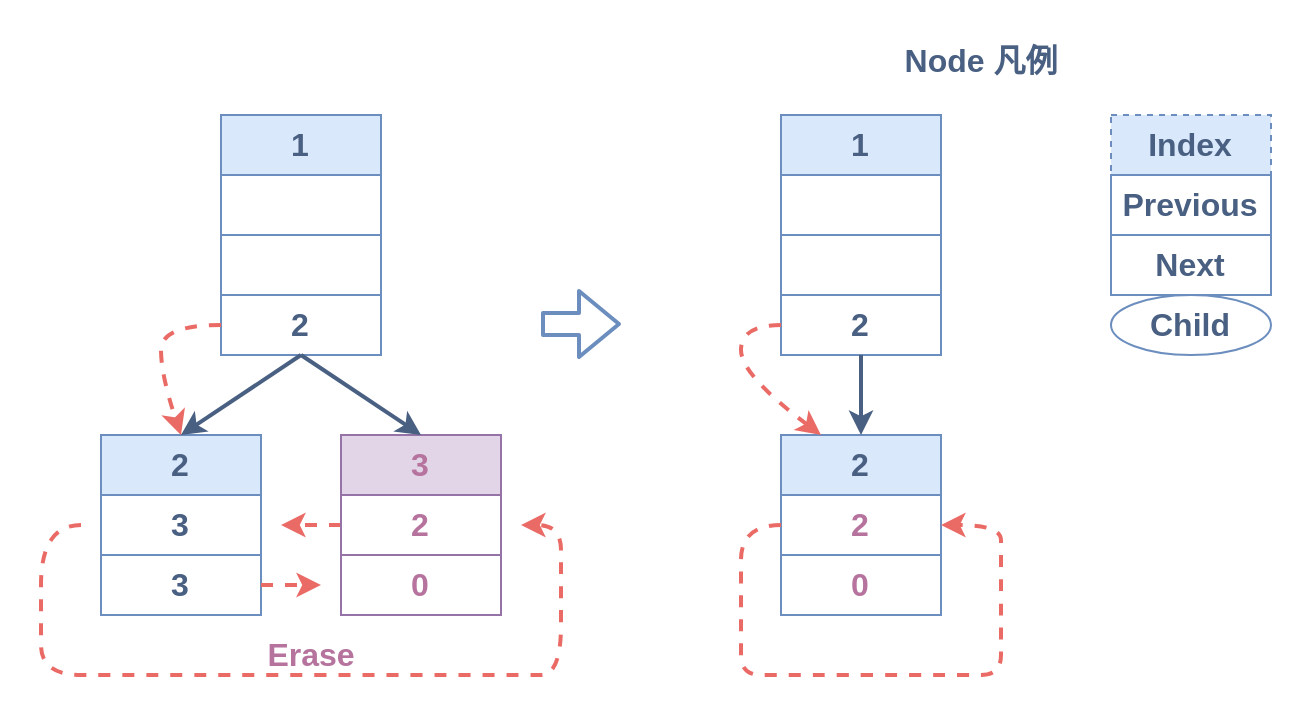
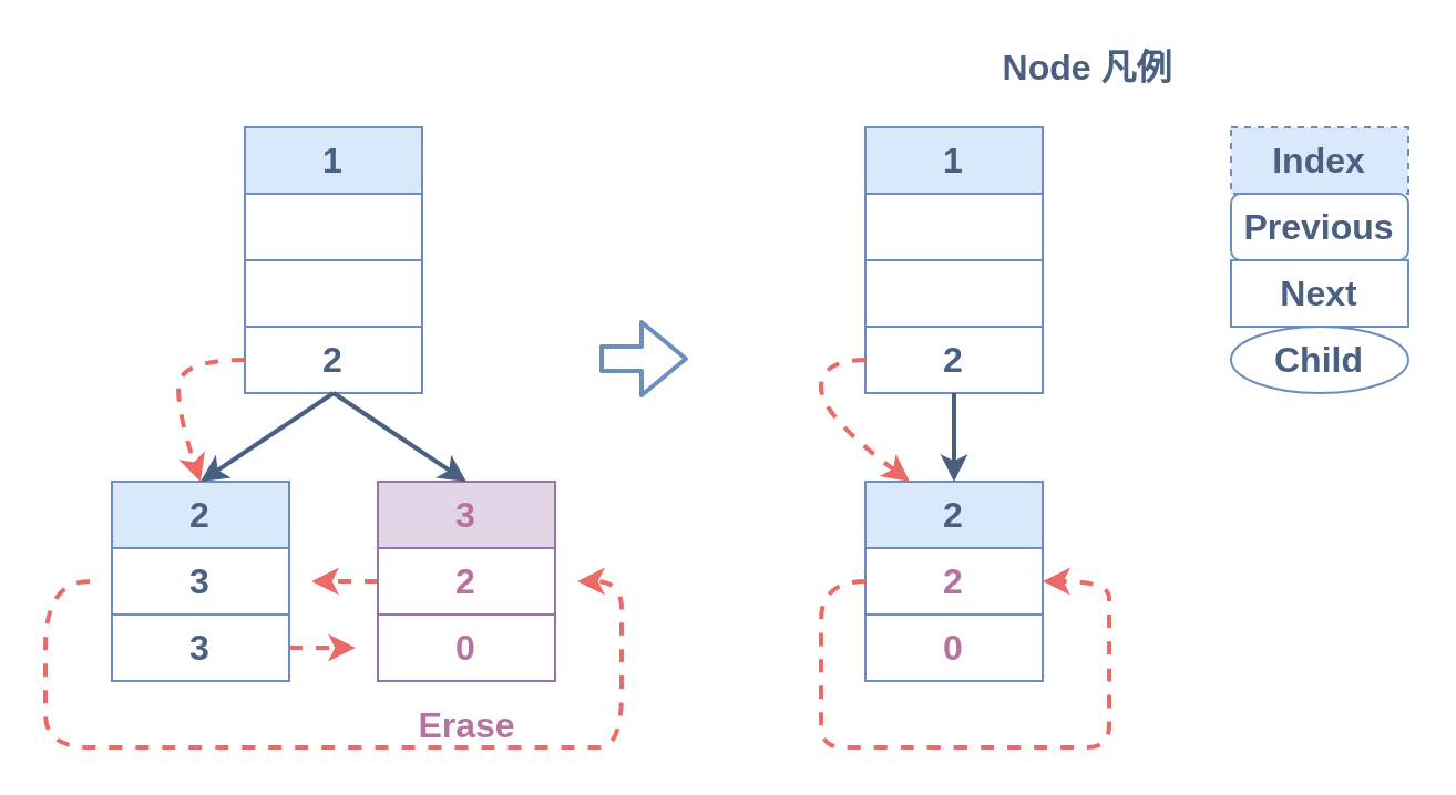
  <mxCell id="0" />
  <mxCell id="1" parent="0" />
  <mxCell id="2" value="&lt;b&gt;&lt;font style=&quot;font-size: 16px&quot; color=&quot;#496082&quot;&gt;2&lt;/font&gt;&lt;/b&gt;" style="rounded=0;whiteSpace=wrap;html=1;fillColor=#dae8fc;strokeColor=#6c8ebf;" parent="1" vertex="1"><mxGeometry x="390" y="217" width="80" height="30" as="geometry" /></mxCell>
  <mxCell id="3" value="&lt;b&gt;&lt;font style=&quot;font-size: 16px&quot; color=&quot;#b5739d&quot;&gt;2&lt;/font&gt;&lt;/b&gt;" style="rounded=0;whiteSpace=wrap;html=1;fillColor=none;strokeColor=#6c8ebf;" parent="1" vertex="1"><mxGeometry x="390" y="247" width="80" height="30" as="geometry" /></mxCell>
  <mxCell id="4" value="&lt;font size=&quot;1&quot; color=&quot;#b5739d&quot;&gt;&lt;b style=&quot;font-size: 16px&quot;&gt;0&lt;/b&gt;&lt;/font&gt;" style="rounded=0;whiteSpace=wrap;html=1;fillColor=none;strokeColor=#6c8ebf;" parent="1" vertex="1"><mxGeometry x="390" y="277" width="80" height="30" as="geometry" /></mxCell>
  <mxCell id="5" value="&lt;b&gt;&lt;font style=&quot;font-size: 16px&quot; color=&quot;#496082&quot;&gt;Index&lt;/font&gt;&lt;/b&gt;" style="rounded=0;whiteSpace=wrap;html=1;fillColor=#dae8fc;strokeColor=#6c8ebf;dashed=1;" parent="1" vertex="1"><mxGeometry x="555" y="57" width="80" height="30" as="geometry" /></mxCell>
- <mxCell id="6" value="&lt;b&gt;&lt;font style=&quot;font-size: 16px&quot; color=&quot;#496082&quot;&gt;Previous&lt;/font&gt;&lt;/b&gt;" style="rounded=0;whiteSpace=wrap;html=1;fillColor=none;strokeColor=#6c8ebf;" parent="1" vertex="1"><mxGeometry x="555" y="87" width="80" height="30" as="geometry" /></mxCell>
+ <mxCell id="6" value="&lt;b&gt;&lt;font style=&quot;font-size: 16px&quot; color=&quot;#496082&quot;&gt;Previous&lt;/font&gt;&lt;/b&gt;" style="whiteSpace=wrap;html=1;fillColor=none;strokeColor=#6c8ebf;rounded=1;" parent="1" vertex="1"><mxGeometry x="555" y="87" width="80" height="30" as="geometry" /></mxCell>
  <mxCell id="7" value="&lt;font color=&quot;#496082&quot; size=&quot;1&quot;&gt;&lt;b style=&quot;font-size: 16px&quot;&gt;Next&lt;/b&gt;&lt;/font&gt;" style="rounded=0;whiteSpace=wrap;html=1;fillColor=none;strokeColor=#6c8ebf;" parent="1" vertex="1"><mxGeometry x="555" y="117" width="80" height="30" as="geometry" /></mxCell>
  <mxCell id="8" value="&lt;b&gt;&lt;font color=&quot;#496082&quot; style=&quot;font-size: 16px&quot;&gt;Node 凡例&lt;/font&gt;&lt;/b&gt;" style="text;html=1;align=center;verticalAlign=middle;resizable=0;points=[];autosize=1;" parent="1" vertex="1"><mxGeometry x="445" y="20" width="90" height="20" as="geometry" /></mxCell>
  <mxCell id="9" value="&lt;b&gt;&lt;font style=&quot;font-size: 16px&quot; color=&quot;#496082&quot;&gt;1&lt;/font&gt;&lt;/b&gt;" style="rounded=0;whiteSpace=wrap;html=1;fillColor=#dae8fc;strokeColor=#6c8ebf;" parent="1" vertex="1"><mxGeometry x="390" y="57" width="80" height="30" as="geometry" /></mxCell>
  <mxCell id="10" value="" style="rounded=0;whiteSpace=wrap;html=1;fillColor=none;strokeColor=#6c8ebf;" parent="1" vertex="1"><mxGeometry x="390" y="87" width="80" height="30" as="geometry" /></mxCell>
  <mxCell id="11" value="&lt;font color=&quot;#496082&quot; size=&quot;1&quot;&gt;&lt;b style=&quot;font-size: 16px&quot;&gt;2&lt;/b&gt;&lt;/font&gt;" style="rounded=0;whiteSpace=wrap;html=1;fillColor=none;strokeColor=#6c8ebf;" parent="1" vertex="1"><mxGeometry x="390" y="147" width="80" height="30" as="geometry" /></mxCell>
  <mxCell id="12" value="" style="endArrow=classic;html=1;exitX=0.5;exitY=1;exitDx=0;exitDy=0;entryX=0.5;entryY=0;entryDx=0;entryDy=0;strokeColor=#496082;strokeWidth=2;" parent="1" source="11" target="2" edge="1"><mxGeometry width="50" height="50" relative="1" as="geometry"><mxPoint x="310" y="417" as="sourcePoint" /><mxPoint x="360" y="367" as="targetPoint" /></mxGeometry></mxCell>
  <mxCell id="13" value="&lt;font color=&quot;#496082&quot; size=&quot;1&quot;&gt;&lt;b style=&quot;font-size: 16px&quot;&gt;Child&lt;/b&gt;&lt;/font&gt;" style="ellipse;whiteSpace=wrap;html=1;fillColor=none;strokeColor=#6c8ebf;" parent="1" vertex="1"><mxGeometry x="555" y="147" width="80" height="30" as="geometry" /></mxCell>
  <mxCell id="14" value="" style="rounded=0;whiteSpace=wrap;html=1;fillColor=none;strokeColor=#6c8ebf;" parent="1" vertex="1"><mxGeometry x="390" y="117" width="80" height="30" as="geometry" /></mxCell>
  <mxCell id="15" value="" style="curved=1;endArrow=classic;html=1;dashed=1;strokeColor=#EA6B66;strokeWidth=2;exitX=0;exitY=0.5;exitDx=0;exitDy=0;entryX=1;entryY=0.5;entryDx=0;entryDy=0;" parent="1" source="3" target="3" edge="1"><mxGeometry width="50" height="50" relative="1" as="geometry"><mxPoint x="330" y="377" as="sourcePoint" /><mxPoint x="530" y="262" as="targetPoint" /><Array as="points"><mxPoint x="370" y="262" /><mxPoint x="370" y="297" /><mxPoint x="370" y="317" /><mxPoint x="370" y="337" /><mxPoint x="390" y="337" /><mxPoint x="480" y="337" /><mxPoint x="500" y="337" /><mxPoint x="500" y="317" /><mxPoint x="500" y="277" /><mxPoint x="500" y="262" /></Array></mxGeometry></mxCell>
  <mxCell id="16" value="" style="curved=1;endArrow=classic;html=1;dashed=1;strokeColor=#EA6B66;strokeWidth=2;exitX=0;exitY=0.5;exitDx=0;exitDy=0;entryX=0.25;entryY=0;entryDx=0;entryDy=0;" parent="1" source="11" target="2" edge="1"><mxGeometry width="50" height="50" relative="1" as="geometry"><mxPoint x="310" y="407" as="sourcePoint" /><mxPoint x="370" y="207" as="targetPoint" /><Array as="points"><mxPoint x="370" y="162" /><mxPoint x="370" y="187" /></Array></mxGeometry></mxCell>
  <mxCell id="17" value="&lt;b&gt;&lt;font style=&quot;font-size: 16px&quot; color=&quot;#496082&quot;&gt;1&lt;/font&gt;&lt;/b&gt;" style="rounded=0;whiteSpace=wrap;html=1;fillColor=#dae8fc;strokeColor=#6c8ebf;" parent="1" vertex="1"><mxGeometry x="110" y="57" width="80" height="30" as="geometry" /></mxCell>
  <mxCell id="18" value="" style="rounded=0;whiteSpace=wrap;html=1;fillColor=none;strokeColor=#6c8ebf;" parent="1" vertex="1"><mxGeometry x="110" y="87" width="80" height="30" as="geometry" /></mxCell>
  <mxCell id="19" value="&lt;font size=&quot;1&quot; color=&quot;#496082&quot;&gt;&lt;b style=&quot;font-size: 16px&quot;&gt;2&lt;/b&gt;&lt;/font&gt;" style="rounded=0;whiteSpace=wrap;html=1;fillColor=none;strokeColor=#6c8ebf;" parent="1" vertex="1"><mxGeometry x="110" y="147" width="80" height="30" as="geometry" /></mxCell>
  <mxCell id="20" value="&lt;b&gt;&lt;font style=&quot;font-size: 16px&quot; color=&quot;#496082&quot;&gt;2&lt;/font&gt;&lt;/b&gt;" style="rounded=0;whiteSpace=wrap;html=1;fillColor=#dae8fc;strokeColor=#6c8ebf;" parent="1" vertex="1"><mxGeometry x="50" y="217" width="80" height="30" as="geometry" /></mxCell>
  <mxCell id="21" value="&lt;b&gt;&lt;font style=&quot;font-size: 16px&quot; color=&quot;#496082&quot;&gt;3&lt;/font&gt;&lt;/b&gt;" style="rounded=0;whiteSpace=wrap;html=1;fillColor=none;strokeColor=#6c8ebf;" parent="1" vertex="1"><mxGeometry x="50" y="247" width="80" height="30" as="geometry" /></mxCell>
  <mxCell id="22" value="&lt;font size=&quot;1&quot; color=&quot;#496082&quot;&gt;&lt;b style=&quot;font-size: 16px&quot;&gt;3&lt;/b&gt;&lt;/font&gt;" style="rounded=0;whiteSpace=wrap;html=1;fillColor=none;strokeColor=#6c8ebf;" parent="1" vertex="1"><mxGeometry x="50" y="277" width="80" height="30" as="geometry" /></mxCell>
  <mxCell id="23" value="" style="endArrow=classic;html=1;strokeColor=#496082;strokeWidth=2;exitX=0.5;exitY=1;exitDx=0;exitDy=0;entryX=0.5;entryY=0;entryDx=0;entryDy=0;" parent="1" source="19" target="20" edge="1"><mxGeometry width="50" height="50" relative="1" as="geometry"><mxPoint x="30" y="417" as="sourcePoint" /><mxPoint x="80" y="367" as="targetPoint" /></mxGeometry></mxCell>
  <mxCell id="24" value="" style="rounded=0;whiteSpace=wrap;html=1;fillColor=none;strokeColor=#6c8ebf;" parent="1" vertex="1"><mxGeometry x="110" y="117" width="80" height="30" as="geometry" /></mxCell>
  <mxCell id="25" value="" style="endArrow=classic;html=1;dashed=1;strokeColor=#EA6B66;strokeWidth=2;exitX=0;exitY=0.5;exitDx=0;exitDy=0;" parent="1" source="29" edge="1"><mxGeometry width="50" height="50" relative="1" as="geometry"><mxPoint x="160" y="262" as="sourcePoint" /><mxPoint x="140" y="262" as="targetPoint" /></mxGeometry></mxCell>
  <mxCell id="26" value="" style="curved=1;endArrow=classic;html=1;dashed=1;strokeColor=#EA6B66;strokeWidth=2;" parent="1" edge="1"><mxGeometry width="50" height="50" relative="1" as="geometry"><mxPoint x="40" y="262" as="sourcePoint" /><mxPoint x="260" y="262" as="targetPoint" /><Array as="points"><mxPoint x="30" y="262" /><mxPoint x="20" y="277" /><mxPoint x="20" y="307" /><mxPoint x="20" y="337" /><mxPoint x="60" y="337" /><mxPoint x="260" y="337" /><mxPoint x="280" y="337" /><mxPoint x="280" y="287" /><mxPoint x="280" y="262" /></Array></mxGeometry></mxCell>
  <mxCell id="27" value="" style="curved=1;endArrow=classic;html=1;dashed=1;strokeColor=#EA6B66;strokeWidth=2;exitX=0;exitY=0.5;exitDx=0;exitDy=0;" parent="1" source="19" edge="1"><mxGeometry width="50" height="50" relative="1" as="geometry"><mxPoint x="30" y="407" as="sourcePoint" /><mxPoint x="90" y="217" as="targetPoint" /><Array as="points"><mxPoint x="80" y="162" /><mxPoint x="80" y="187" /></Array></mxGeometry></mxCell>
  <mxCell id="28" value="&lt;b&gt;&lt;font style=&quot;font-size: 16px&quot; color=&quot;#b5739d&quot;&gt;3&lt;/font&gt;&lt;/b&gt;" style="rounded=0;whiteSpace=wrap;html=1;fillColor=#e1d5e7;strokeColor=#9673a6;" parent="1" vertex="1"><mxGeometry x="170" y="217" width="80" height="30" as="geometry" /></mxCell>
  <mxCell id="29" value="&lt;b&gt;&lt;font style=&quot;font-size: 16px&quot; color=&quot;#b5739d&quot;&gt;2&lt;/font&gt;&lt;/b&gt;" style="rounded=0;whiteSpace=wrap;html=1;fillColor=none;strokeColor=#9673a6;" parent="1" vertex="1"><mxGeometry x="170" y="247" width="80" height="30" as="geometry" /></mxCell>
  <mxCell id="30" value="&lt;font size=&quot;1&quot; color=&quot;#b5739d&quot;&gt;&lt;b style=&quot;font-size: 16px&quot;&gt;0&lt;/b&gt;&lt;/font&gt;" style="rounded=0;whiteSpace=wrap;html=1;fillColor=none;strokeColor=#9673a6;" parent="1" vertex="1"><mxGeometry x="170" y="277" width="80" height="30" as="geometry" /></mxCell>
- <mxCell id="31" value="&lt;b&gt;&lt;font color=&quot;#b5739d&quot; style=&quot;font-size: 16px&quot;&gt;Erase&lt;/font&gt;&lt;/b&gt;" style="text;html=1;align=center;verticalAlign=middle;resizable=0;points=[];autosize=1;" parent="1" vertex="1"><mxGeometry x="125" y="317" width="60" height="20" as="geometry" /></mxCell>
+ <mxCell id="31" value="&lt;b&gt;&lt;font color=&quot;#b5739d&quot; style=&quot;font-size: 16px&quot;&gt;Erase&lt;/font&gt;&lt;/b&gt;" style="text;html=1;align=center;verticalAlign=middle;resizable=0;points=[];autosize=1;" parent="1" vertex="1"><mxGeometry x="180" y="317" width="60" height="20" as="geometry" /></mxCell>
  <mxCell id="32" value="" style="shape=flexArrow;endArrow=classic;html=1;strokeColor=#6c8ebf;strokeWidth=2;fillColor=none;" parent="1" edge="1"><mxGeometry width="50" height="50" relative="1" as="geometry"><mxPoint x="270" y="161.5" as="sourcePoint" /><mxPoint x="310" y="161.5" as="targetPoint" /></mxGeometry></mxCell>
  <mxCell id="33" value="" style="endArrow=classic;html=1;strokeColor=#EA6B66;strokeWidth=2;dashed=1;exitX=1;exitY=0.5;exitDx=0;exitDy=0;" parent="1" source="22" edge="1"><mxGeometry width="50" height="50" relative="1" as="geometry"><mxPoint x="140" y="292" as="sourcePoint" /><mxPoint x="160" y="292" as="targetPoint" /></mxGeometry></mxCell>
  <mxCell id="34" value="" style="endArrow=classic;html=1;entryX=0.5;entryY=0;entryDx=0;entryDy=0;strokeColor=#496082;strokeWidth=2;" parent="1" target="28" edge="1"><mxGeometry width="50" height="50" relative="1" as="geometry"><mxPoint x="150" y="177" as="sourcePoint" /><mxPoint x="160" y="227" as="targetPoint" /></mxGeometry></mxCell>
